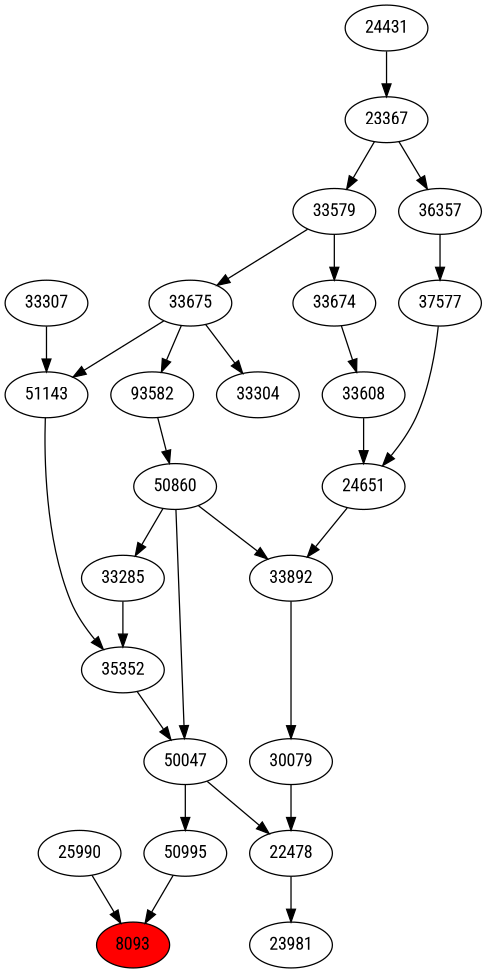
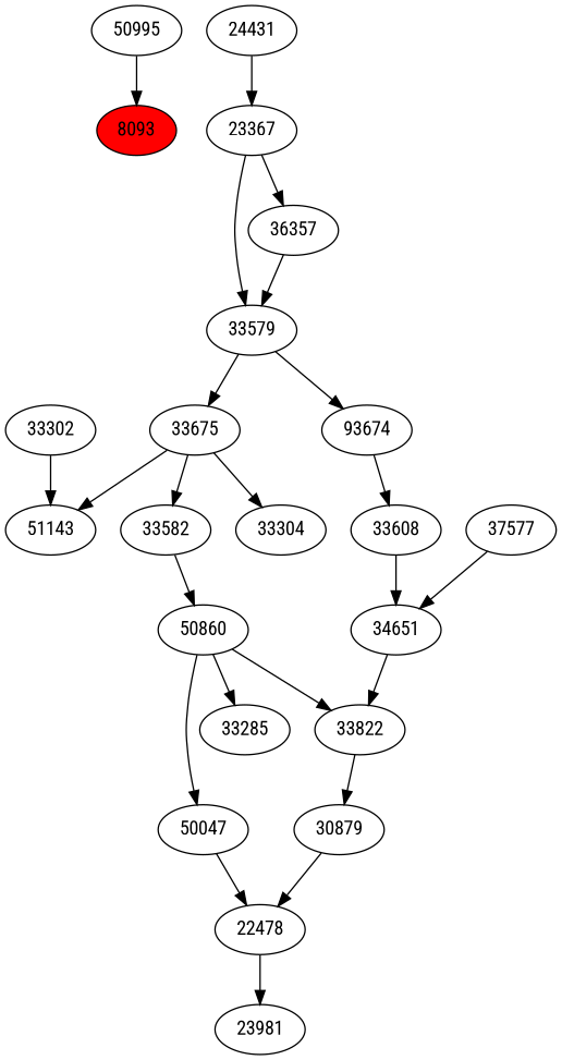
  strict digraph {
    fontname="Roboto Condensed"
    node [fontname="Roboto Condensed"]
    edge [fontname="Roboto Condensed"]
    n1 [fillcolor=red label=8093 style=filled]
-   n2 [label=25990]
    n3 [label=50995]
    n4 [label=23981]
    n5 [label=50047]
    n6 [label=22478]
-   n7 [label=35352]
    n8 [label=50860]
    n9 [label=33285]
-   n10 [label=33892]
-   n11 [label=30079]
+   n10 [label=33822]
+   n11 [label=30879]
    n12 [label=51143]
-   n13 [label=93582]
-   n14 [label=33307]
+   n13 [label=33582]
+   n14 [label=33302]
    n15 [label=33675]
    n16 [label=33304]
-   n17 [label=24651]
+   n17 [label=34651]
    n18 [label=33579]
-   n19 [label=33674]
+   n19 [label=93674]
    n20 [label=33608]
    n21 [label=37577]
    n22 [label=23367]
    n23 [label=36357]
    n24 [label=24431]
-   n2 -> n1
    n3 -> n1
-   n5 -> n3
    n5 -> n6
    n6 -> n4
-   n7 -> n5
    n8 -> n5
    n8 -> n9
    n8 -> n10
-   n9 -> n7
    n10 -> n11
    n11 -> n6
-   n12 -> n7
    n13 -> n8
    n14 -> n12
    n15 -> n12
    n15 -> n13
    n15 -> n16
    n17 -> n10
    n18 -> n15
    n18 -> n19
    n19 -> n20
    n20 -> n17
    n21 -> n17
    n22 -> n18
    n22 -> n23
-   n23 -> n21
+   n23 -> n18
    n24 -> n22
  }
